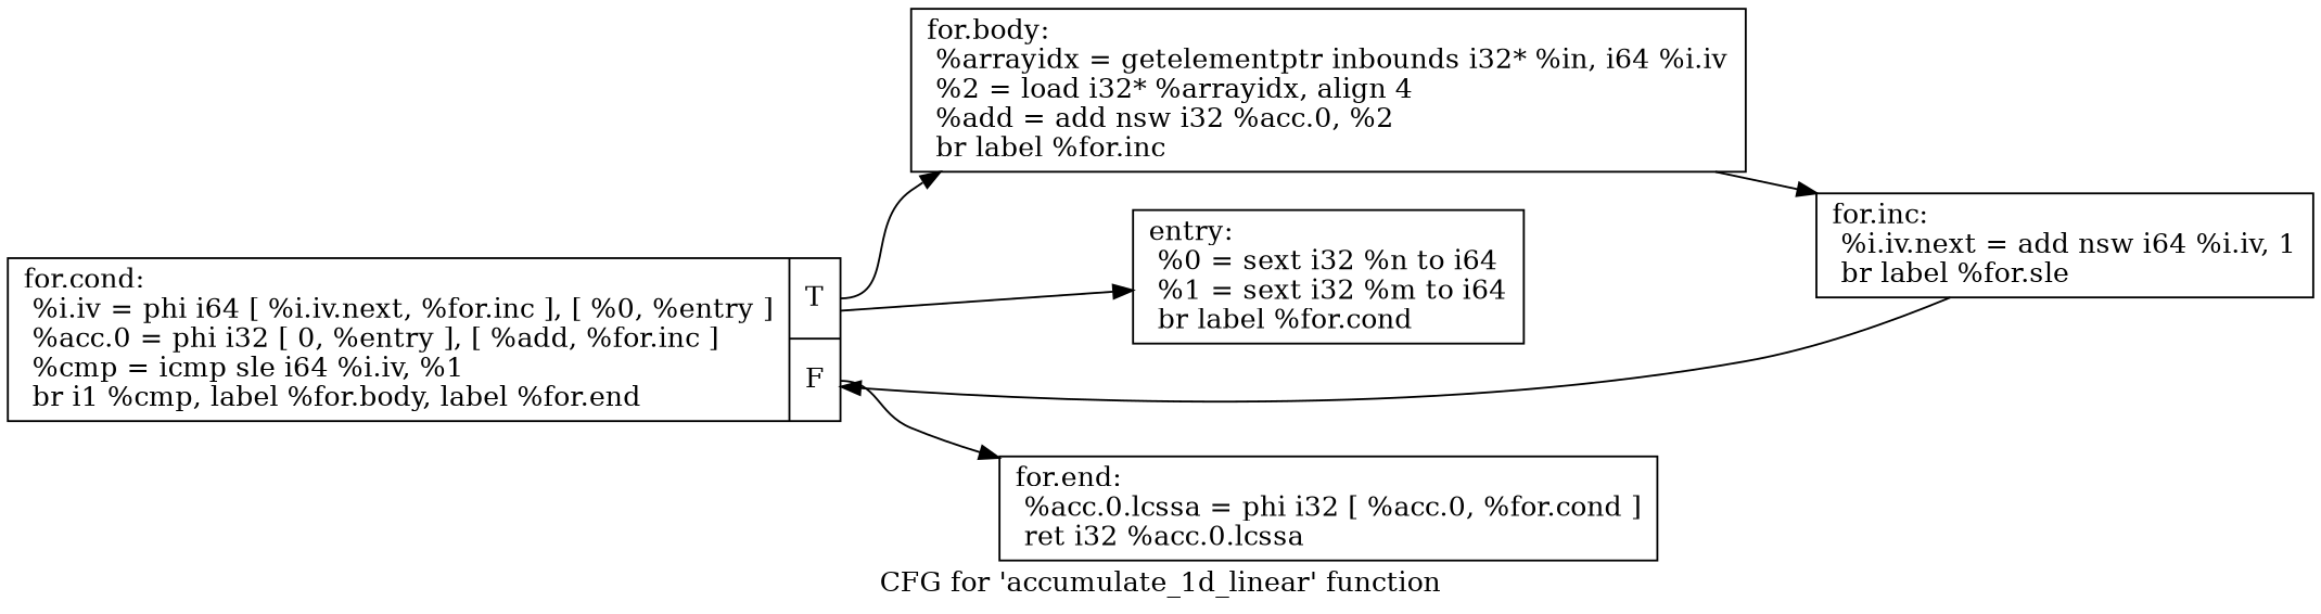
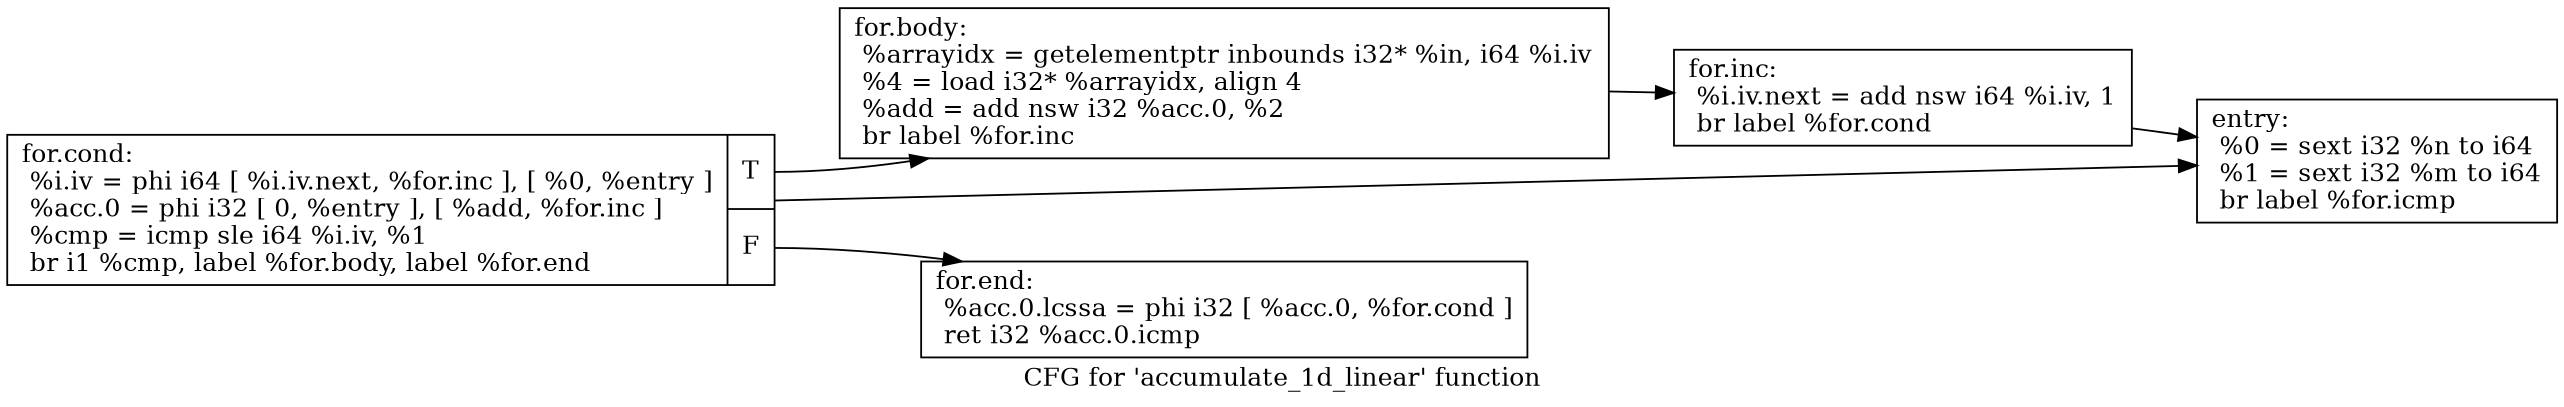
  digraph {
    label="CFG for 'accumulate_1d_linear' function"
    rankdir=LR
    node [shape=record]
-   n1 [label="{entry:\l  %0 = sext i32 %n to i64\l  %1 = sext i32 %m to i64\l  br label %for.cond\l}"]
+   n1 [label="{entry:\l  %0 = sext i32 %n to i64\l  %1 = sext i32 %m to i64\l  br label %for.icmp\l}"]
    n2 [label="{for.cond:                                         \l  %i.iv = phi i64 [ %i.iv.next, %for.inc ], [ %0, %entry ]\l  %acc.0 = phi i32 [ 0, %entry ], [ %add, %for.inc ]\l  %cmp = icmp sle i64 %i.iv, %1\l  br i1 %cmp, label %for.body, label %for.end\l|{<s0>T|<s1>F}}"]
-   n3 [label="{for.body:                                         \l  %arrayidx = getelementptr inbounds i32* %in, i64 %i.iv\l  %2 = load i32* %arrayidx, align 4\l  %add = add nsw i32 %acc.0, %2\l  br label %for.inc\l}"]
-   n4 [label="{for.end:                                          \l  %acc.0.lcssa = phi i32 [ %acc.0, %for.cond ]\l  ret i32 %acc.0.lcssa\l}"]
-   n5 [label="{for.inc:                                          \l  %i.iv.next = add nsw i64 %i.iv, 1\l  br label %for.sle\l}"]
+   n3 [label="{for.body:                                         \l  %arrayidx = getelementptr inbounds i32* %in, i64 %i.iv\l  %4 = load i32* %arrayidx, align 4\l  %add = add nsw i32 %acc.0, %2\l  br label %for.inc\l}"]
+   n4 [label="{for.end:                                          \l  %acc.0.lcssa = phi i32 [ %acc.0, %for.cond ]\l  ret i32 %acc.0.icmp\l}"]
+   n5 [label="{for.inc:                                          \l  %i.iv.next = add nsw i64 %i.iv, 1\l  br label %for.cond\l}"]
    n2 -> n1
    n2 -> n3 [tailport=s0]
    n2 -> n4 [tailport=s1]
    n3 -> n5
-   n5 -> n2
+   n5 -> n1
  }
